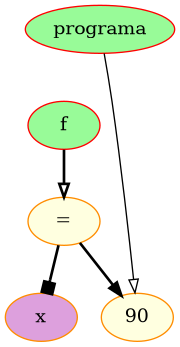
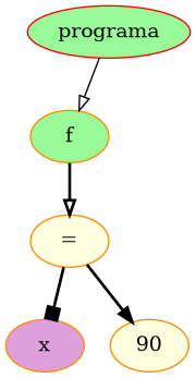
  digraph {
    node [color=darkorange fillcolor=palegreen style=filled]
    edge [arrowhead=onormal style=bold]
    n1 [color=red label=programa]
-   n2 [color=red label=f]
+   n2 [label=f]
    n3 [fillcolor=lightyellow label="="]
    n4 [fillcolor=plum label=x]
    n5 [fillcolor=lightyellow label=90]
-   n1 -> n5 [style=solid]
+   n1 -> n2 [style=solid]
    n2 -> n3
    n3 -> n4 [arrowhead=box]
    n3 -> n5 [arrowhead=normal]
  }
